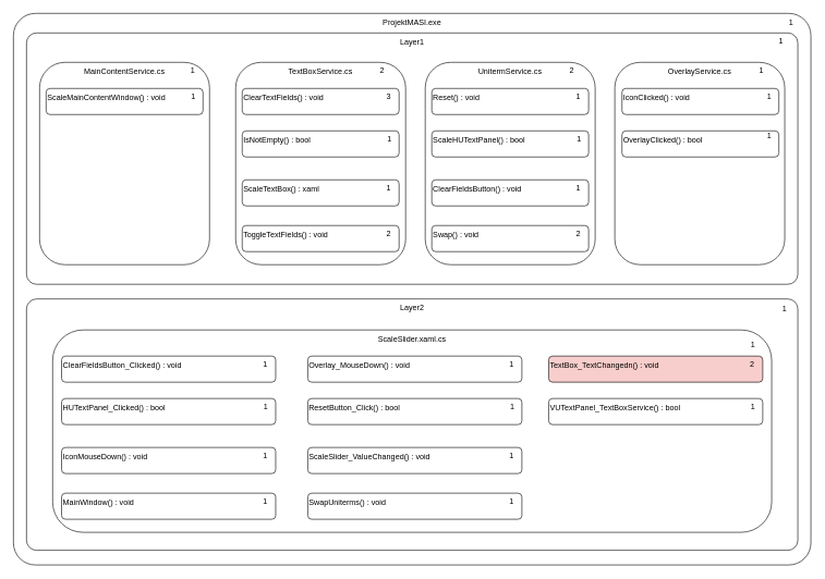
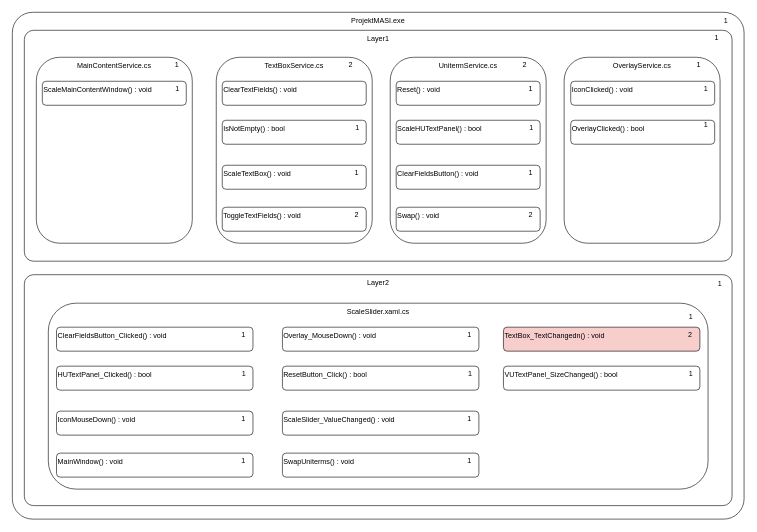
  <mxCell id="0" />
  <mxCell id="1" parent="0" />
  <mxCell id="2" value="Layer1" style="rounded=1;whiteSpace=wrap;html=1;fillColor=none;align=center;verticalAlign=top;arcSize=4;" vertex="1" parent="1"><mxGeometry x="40" y="50" width="1180" height="385" as="geometry" /></mxCell>
  <mxCell id="3" value="ProjektMASI.exe" style="rounded=1;whiteSpace=wrap;html=1;fillColor=none;align=center;verticalAlign=top;arcSize=4;" vertex="1" parent="1"><mxGeometry x="20" y="20" width="1220" height="845" as="geometry" /></mxCell>
  <mxCell id="4" value="Layer2" style="rounded=1;whiteSpace=wrap;html=1;fillColor=none;align=center;verticalAlign=top;arcSize=4;" vertex="1" parent="1"><mxGeometry x="40" y="457.5" width="1180" height="385" as="geometry" /></mxCell>
  <mxCell id="5" value="" style="group" vertex="1" connectable="0" parent="1"><mxGeometry x="60" y="95" width="260" height="310" as="geometry" /></mxCell>
  <mxCell id="6" value="&lt;div align=&quot;center&quot;&gt;MainContentService.cs&lt;/div&gt;" style="rounded=1;whiteSpace=wrap;html=1;fillColor=none;horizontal=1;verticalAlign=top;align=center;" vertex="1" parent="5"><mxGeometry width="260" height="310" as="geometry" /></mxCell>
  <mxCell id="7" value="ScaleMainContentWindow() : void" style="rounded=1;whiteSpace=wrap;html=1;horizontal=1;verticalAlign=top;align=left;" vertex="1" parent="5"><mxGeometry x="10" y="40" width="240" height="40" as="geometry" /></mxCell>
  <mxCell id="8" value="1" style="text;html=1;align=center;verticalAlign=middle;whiteSpace=wrap;rounded=0;" vertex="1" parent="5"><mxGeometry x="221" y="40" width="29" height="25" as="geometry" /></mxCell>
  <mxCell id="9" value="" style="group" vertex="1" connectable="0" parent="1"><mxGeometry x="360" y="95" width="860" height="340" as="geometry" /></mxCell>
  <mxCell id="10" value="&lt;div align=&quot;center&quot;&gt;TextBoxService.cs&lt;/div&gt;" style="rounded=1;whiteSpace=wrap;html=1;fillColor=none;horizontal=1;verticalAlign=top;align=center;" vertex="1" parent="9"><mxGeometry width="260" height="310" as="geometry" /></mxCell>
  <mxCell id="11" value="ClearTextFields() : void" style="rounded=1;whiteSpace=wrap;html=1;horizontal=1;verticalAlign=top;align=left;" vertex="1" parent="9"><mxGeometry x="10" y="40" width="240" height="40" as="geometry" /></mxCell>
  <mxCell id="12" value="IsNotEmpty() : bool" style="rounded=1;whiteSpace=wrap;html=1;horizontal=1;verticalAlign=top;align=left;" vertex="1" parent="9"><mxGeometry x="10" y="105" width="240" height="40" as="geometry" /></mxCell>
- <mxCell id="13" value="ScaleTextBox() : xaml" style="rounded=1;whiteSpace=wrap;html=1;horizontal=1;verticalAlign=top;align=left;" vertex="1" parent="9"><mxGeometry x="10" y="180" width="240" height="40" as="geometry" /></mxCell>
+ <mxCell id="13" value="ScaleTextBox() : void" style="rounded=1;whiteSpace=wrap;html=1;horizontal=1;verticalAlign=top;align=left;" vertex="1" parent="9"><mxGeometry x="10" y="180" width="240" height="40" as="geometry" /></mxCell>
  <mxCell id="14" value="ToggleTextFields() : void" style="rounded=1;whiteSpace=wrap;html=1;horizontal=1;verticalAlign=top;align=left;" vertex="1" parent="9"><mxGeometry x="10" y="250" width="240" height="40" as="geometry" /></mxCell>
  <mxCell id="15" value="1" style="text;html=1;align=center;verticalAlign=middle;whiteSpace=wrap;rounded=0;" vertex="1" parent="9"><mxGeometry x="820" y="-45" width="29" height="25" as="geometry" /></mxCell>
  <mxCell id="16" value="2" style="text;html=1;align=center;verticalAlign=middle;whiteSpace=wrap;rounded=0;" vertex="1" parent="9"><mxGeometry x="210" width="29" height="25" as="geometry" /></mxCell>
  <mxCell id="17" value="1" style="text;html=1;align=center;verticalAlign=middle;whiteSpace=wrap;rounded=0;" vertex="1" parent="9"><mxGeometry x="-80" width="29" height="25" as="geometry" /></mxCell>
  <mxCell id="18" value="1" style="text;html=1;align=center;verticalAlign=middle;whiteSpace=wrap;rounded=0;" vertex="1" parent="9"><mxGeometry x="221" y="105" width="29" height="25" as="geometry" /></mxCell>
  <mxCell id="19" value="1" style="text;html=1;align=center;verticalAlign=middle;whiteSpace=wrap;rounded=0;" vertex="1" parent="9"><mxGeometry x="220" y="180" width="29" height="25" as="geometry" /></mxCell>
- <mxCell id="20" value="3" style="text;html=1;align=center;verticalAlign=middle;whiteSpace=wrap;rounded=0;" vertex="1" parent="9"><mxGeometry x="220" y="40" width="29" height="25" as="geometry" /></mxCell>
  <mxCell id="21" value="2" style="text;html=1;align=center;verticalAlign=middle;whiteSpace=wrap;rounded=0;" vertex="1" parent="9"><mxGeometry x="220" y="250" width="29" height="25" as="geometry" /></mxCell>
  <mxCell id="22" value="" style="group" vertex="1" connectable="0" parent="1"><mxGeometry x="650" y="95" width="260" height="310" as="geometry" /></mxCell>
  <mxCell id="23" value="&lt;div align=&quot;center&quot;&gt;UnitermService.cs&lt;/div&gt;" style="rounded=1;whiteSpace=wrap;html=1;fillColor=none;horizontal=1;verticalAlign=top;align=center;" vertex="1" parent="22"><mxGeometry width="260" height="310" as="geometry" /></mxCell>
  <mxCell id="24" value="Reset() : void" style="rounded=1;whiteSpace=wrap;html=1;horizontal=1;verticalAlign=top;align=left;" vertex="1" parent="22"><mxGeometry x="10" y="40" width="240" height="40" as="geometry" /></mxCell>
  <mxCell id="25" value="ScaleHUTextPanel() : bool" style="rounded=1;whiteSpace=wrap;html=1;horizontal=1;verticalAlign=top;align=left;" vertex="1" parent="22"><mxGeometry x="10" y="105" width="240" height="40" as="geometry" /></mxCell>
  <mxCell id="26" value="ClearFieldsButton() : void" style="rounded=1;whiteSpace=wrap;html=1;horizontal=1;verticalAlign=top;align=left;" vertex="1" parent="22"><mxGeometry x="10" y="180" width="240" height="40" as="geometry" /></mxCell>
  <mxCell id="27" value="Swap() : void" style="rounded=1;whiteSpace=wrap;html=1;horizontal=1;verticalAlign=top;align=left;" vertex="1" parent="22"><mxGeometry x="10" y="250" width="240" height="40" as="geometry" /></mxCell>
  <mxCell id="28" value="2" style="text;html=1;align=center;verticalAlign=middle;whiteSpace=wrap;rounded=0;" vertex="1" parent="22"><mxGeometry x="210" width="29" height="25" as="geometry" /></mxCell>
  <mxCell id="29" value="1" style="text;html=1;align=center;verticalAlign=middle;whiteSpace=wrap;rounded=0;" vertex="1" parent="22"><mxGeometry x="221" y="105" width="29" height="25" as="geometry" /></mxCell>
  <mxCell id="30" value="1" style="text;html=1;align=center;verticalAlign=middle;whiteSpace=wrap;rounded=0;" vertex="1" parent="22"><mxGeometry x="220" y="180" width="29" height="25" as="geometry" /></mxCell>
  <mxCell id="31" value="" style="group" vertex="1" connectable="0" parent="1"><mxGeometry x="940" y="95" width="260" height="310" as="geometry" /></mxCell>
  <mxCell id="32" value="" style="group" vertex="1" connectable="0" parent="31"><mxGeometry width="260" height="310" as="geometry" /></mxCell>
  <mxCell id="33" value="&lt;div align=&quot;center&quot;&gt;OverlayService.cs&lt;/div&gt;" style="rounded=1;whiteSpace=wrap;html=1;fillColor=none;horizontal=1;verticalAlign=top;align=center;" vertex="1" parent="32"><mxGeometry width="260" height="310" as="geometry" /></mxCell>
  <mxCell id="34" value="1" style="text;html=1;align=center;verticalAlign=middle;whiteSpace=wrap;rounded=0;" vertex="1" parent="32"><mxGeometry x="210" width="29" height="25" as="geometry" /></mxCell>
  <mxCell id="35" value="IconClicked() : void" style="rounded=1;whiteSpace=wrap;html=1;horizontal=1;verticalAlign=top;align=left;" vertex="1" parent="31"><mxGeometry x="11" y="40" width="240" height="40" as="geometry" /></mxCell>
  <mxCell id="36" value="OverlayClicked() : bool" style="rounded=1;whiteSpace=wrap;html=1;horizontal=1;verticalAlign=top;align=left;" vertex="1" parent="31"><mxGeometry x="11" y="105" width="240" height="40" as="geometry" /></mxCell>
  <mxCell id="37" value="" style="group;arcSize=4;" vertex="1" connectable="0" parent="1"><mxGeometry x="80" y="505" width="1100" height="310" as="geometry" /></mxCell>
  <mxCell id="38" value="&lt;div align=&quot;center&quot;&gt;ScaleSlider.xaml.cs&lt;/div&gt;" style="rounded=1;whiteSpace=wrap;html=1;fillColor=none;horizontal=1;verticalAlign=top;align=center;" vertex="1" parent="37"><mxGeometry width="1100" height="310" as="geometry" /></mxCell>
  <mxCell id="39" value="" style="group" vertex="1" connectable="0" parent="37"><mxGeometry x="13.648" y="40" width="1072.705" height="250" as="geometry" /></mxCell>
  <mxCell id="40" value="Overlay_MouseDown() : void" style="rounded=1;whiteSpace=wrap;html=1;horizontal=1;verticalAlign=top;align=left;" vertex="1" parent="39"><mxGeometry x="376.675" width="327.543" height="40" as="geometry" /></mxCell>
  <mxCell id="41" value="ResetButton_Click() : bool" style="rounded=1;whiteSpace=wrap;html=1;horizontal=1;verticalAlign=top;align=left;" vertex="1" parent="39"><mxGeometry x="376.675" y="65" width="327.543" height="40" as="geometry" /></mxCell>
  <mxCell id="42" value="ScaleSlider_ValueChanged() : void" style="rounded=1;whiteSpace=wrap;html=1;horizontal=1;verticalAlign=top;align=left;" vertex="1" parent="39"><mxGeometry x="376.675" y="140" width="327.543" height="40" as="geometry" /></mxCell>
  <mxCell id="43" value="SwapUniterms() : void" style="rounded=1;whiteSpace=wrap;html=1;horizontal=1;verticalAlign=top;align=left;" vertex="1" parent="39"><mxGeometry x="376.675" y="210" width="327.543" height="40" as="geometry" /></mxCell>
  <mxCell id="44" value="TextBox_TextChangedn() : void" style="rounded=1;whiteSpace=wrap;html=1;horizontal=1;verticalAlign=top;align=left;fillColor=#f8cecc;" vertex="1" parent="39"><mxGeometry x="745.161" width="327.543" height="40" as="geometry" /></mxCell>
- <mxCell id="45" value="VUTextPanel_TextBoxService() : bool" style="rounded=1;whiteSpace=wrap;html=1;horizontal=1;verticalAlign=top;align=left;" vertex="1" parent="39"><mxGeometry x="745.161" y="65" width="327.543" height="40" as="geometry" /></mxCell>
+ <mxCell id="45" value="VUTextPanel_SizeChanged() : bool" style="rounded=1;whiteSpace=wrap;html=1;horizontal=1;verticalAlign=top;align=left;" vertex="1" parent="39"><mxGeometry x="745.161" y="65" width="327.543" height="40" as="geometry" /></mxCell>
  <mxCell id="46" value="ClearFieldsButton_Clicked() : void" style="rounded=1;whiteSpace=wrap;html=1;horizontal=1;verticalAlign=top;align=left;" vertex="1" parent="39"><mxGeometry width="327.543" height="40" as="geometry" /></mxCell>
  <mxCell id="47" value="HUTextPanel_Clicked() : bool" style="rounded=1;whiteSpace=wrap;html=1;horizontal=1;verticalAlign=top;align=left;" vertex="1" parent="39"><mxGeometry y="65" width="327.543" height="40" as="geometry" /></mxCell>
  <mxCell id="48" value="IconMouseDown() : void" style="rounded=1;whiteSpace=wrap;html=1;horizontal=1;verticalAlign=top;align=left;" vertex="1" parent="39"><mxGeometry y="140" width="327.543" height="40" as="geometry" /></mxCell>
  <mxCell id="49" value="MainWindow() : void" style="rounded=1;whiteSpace=wrap;html=1;horizontal=1;verticalAlign=top;align=left;" vertex="1" parent="39"><mxGeometry y="210" width="327.543" height="40" as="geometry" /></mxCell>
  <mxCell id="50" value="1" style="text;html=1;align=center;verticalAlign=middle;whiteSpace=wrap;rounded=0;" vertex="1" parent="39"><mxGeometry x="298.542" y="65" width="29" height="25" as="geometry" /></mxCell>
  <mxCell id="51" value="1" style="text;html=1;align=center;verticalAlign=middle;whiteSpace=wrap;rounded=0;" vertex="1" parent="39"><mxGeometry x="297.542" y="140" width="29" height="25" as="geometry" /></mxCell>
  <mxCell id="52" value="1" style="text;html=1;align=center;verticalAlign=middle;whiteSpace=wrap;rounded=0;" vertex="1" parent="39"><mxGeometry x="297.542" width="29" height="25" as="geometry" /></mxCell>
  <mxCell id="53" value="1" style="text;html=1;align=center;verticalAlign=middle;whiteSpace=wrap;rounded=0;" vertex="1" parent="39"><mxGeometry x="297.542" y="210" width="29" height="25" as="geometry" /></mxCell>
  <mxCell id="54" value="1" style="text;html=1;align=center;verticalAlign=middle;whiteSpace=wrap;rounded=0;" vertex="1" parent="39"><mxGeometry x="675.222" y="65" width="29" height="25" as="geometry" /></mxCell>
  <mxCell id="55" value="1" style="text;html=1;align=center;verticalAlign=middle;whiteSpace=wrap;rounded=0;" vertex="1" parent="39"><mxGeometry x="674.222" y="140" width="29" height="25" as="geometry" /></mxCell>
  <mxCell id="56" value="1" style="text;html=1;align=center;verticalAlign=middle;whiteSpace=wrap;rounded=0;" vertex="1" parent="39"><mxGeometry x="674.222" width="29" height="25" as="geometry" /></mxCell>
  <mxCell id="57" value="1" style="text;html=1;align=center;verticalAlign=middle;whiteSpace=wrap;rounded=0;" vertex="1" parent="39"><mxGeometry x="674.222" y="210" width="29" height="25" as="geometry" /></mxCell>
  <mxCell id="58" value="1" style="text;html=1;align=center;verticalAlign=middle;whiteSpace=wrap;rounded=0;" vertex="1" parent="39"><mxGeometry x="1043.702" y="65" width="29" height="25" as="geometry" /></mxCell>
  <mxCell id="59" value="2" style="text;html=1;align=center;verticalAlign=middle;whiteSpace=wrap;rounded=0;" vertex="1" parent="39"><mxGeometry x="1042.702" width="29" height="25" as="geometry" /></mxCell>
  <mxCell id="60" value="1" style="text;html=1;align=center;verticalAlign=middle;whiteSpace=wrap;rounded=0;" vertex="1" parent="37"><mxGeometry x="1057.35" y="10" width="29" height="25" as="geometry" /></mxCell>
  <mxCell id="61" value="1" style="text;html=1;align=center;verticalAlign=middle;whiteSpace=wrap;rounded=0;" vertex="1" parent="1"><mxGeometry x="1180" y="20" width="60" height="30" as="geometry" /></mxCell>
  <mxCell id="62" value="1" style="text;html=1;align=center;verticalAlign=middle;whiteSpace=wrap;rounded=0;" vertex="1" parent="1"><mxGeometry x="1162" y="135" width="29" height="25" as="geometry" /></mxCell>
  <mxCell id="63" value="1" style="text;html=1;align=center;verticalAlign=middle;whiteSpace=wrap;rounded=0;" vertex="1" parent="1"><mxGeometry x="1162" y="195" width="29" height="25" as="geometry" /></mxCell>
  <mxCell id="64" value="1" style="text;html=1;align=center;verticalAlign=middle;whiteSpace=wrap;rounded=0;" vertex="1" parent="1"><mxGeometry x="870" y="135" width="29" height="25" as="geometry" /></mxCell>
  <mxCell id="65" value="2" style="text;html=1;align=center;verticalAlign=middle;whiteSpace=wrap;rounded=0;" vertex="1" parent="1"><mxGeometry x="870" y="345" width="29" height="25" as="geometry" /></mxCell>
  <mxCell id="66" value="1" style="text;html=1;align=center;verticalAlign=middle;whiteSpace=wrap;rounded=0;" vertex="1" parent="1"><mxGeometry x="1170" y="457.5" width="60" height="30" as="geometry" /></mxCell>
